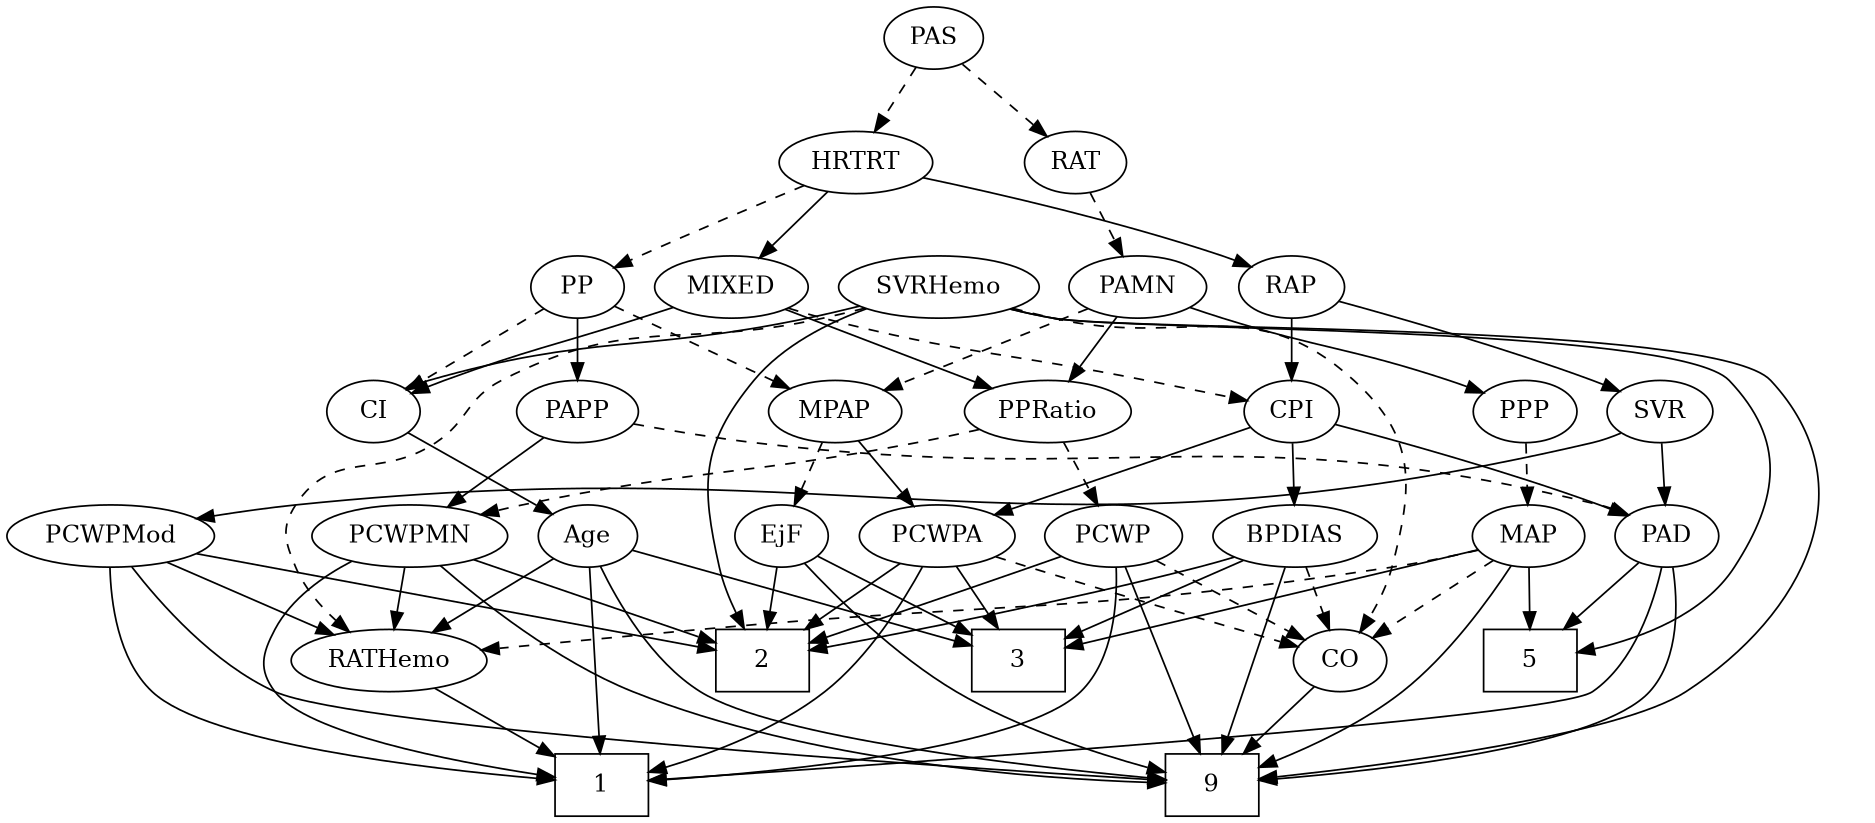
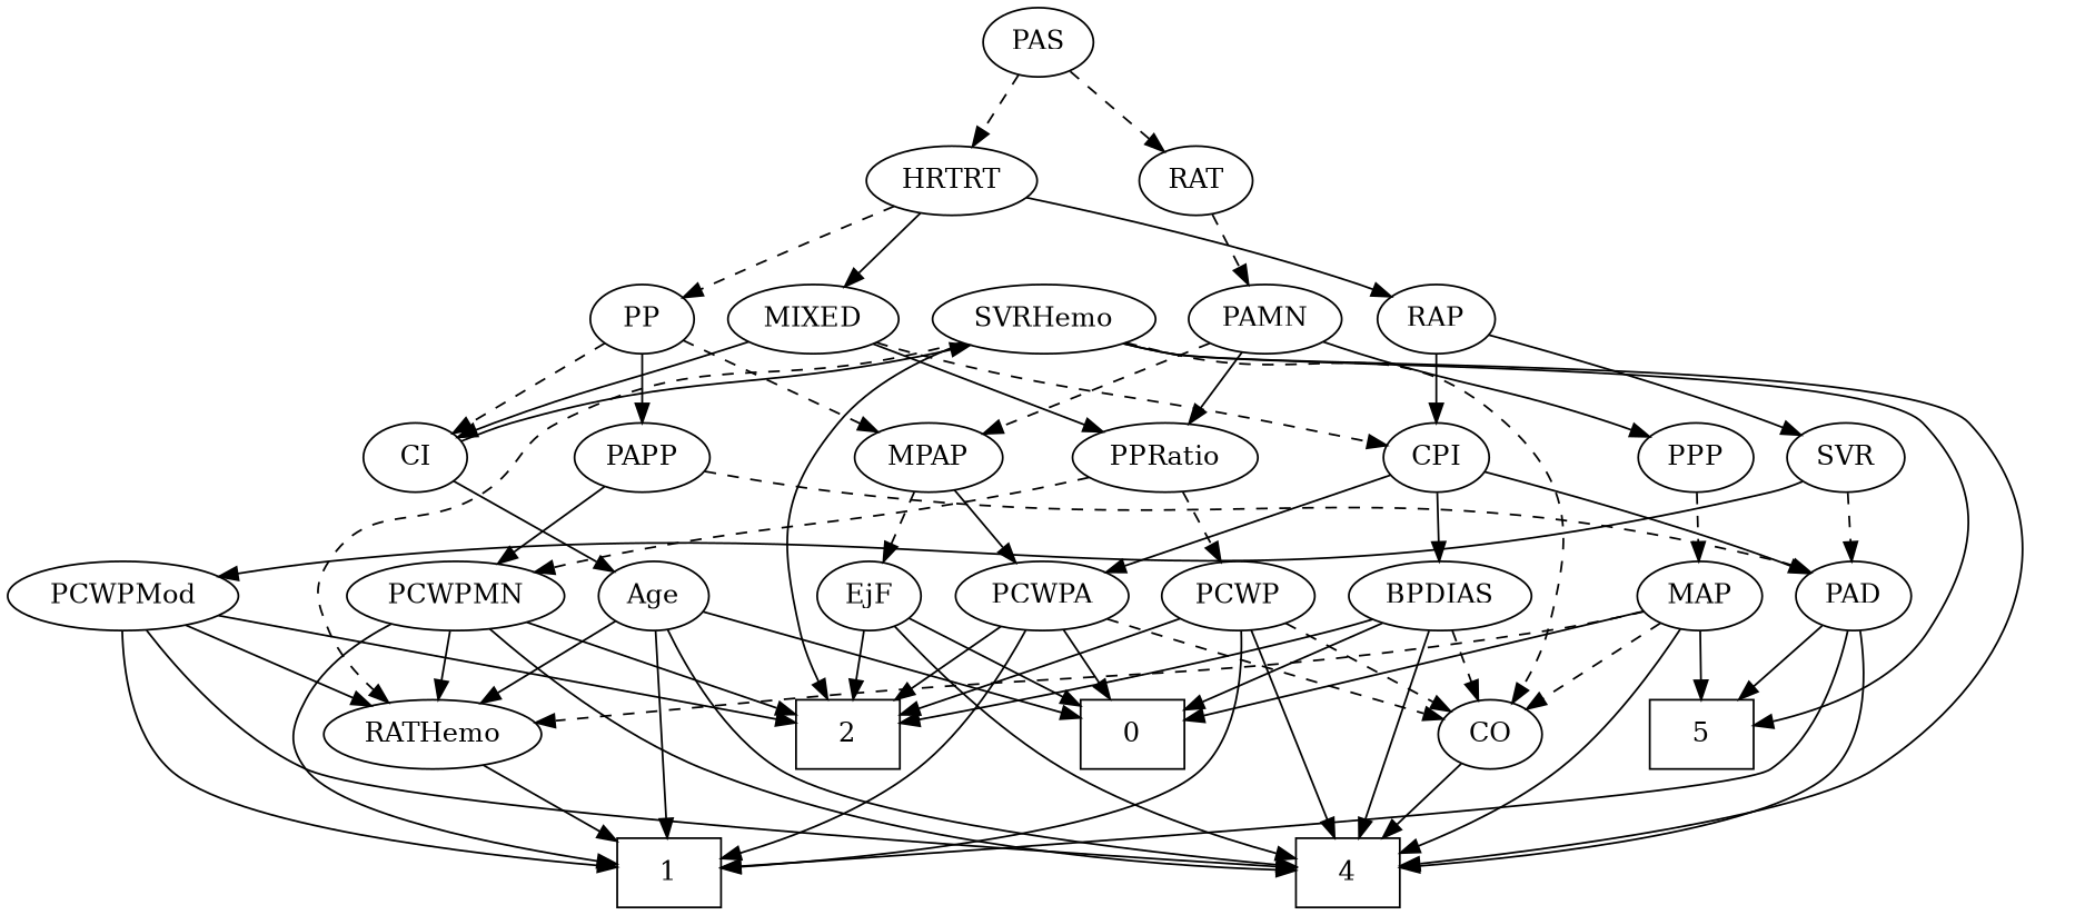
  strict digraph {
    edge [style=solid]
    1 [height=0.5 shape=box width=0.75]
    2 [height=0.5 shape=box width=0.75]
-   3 [height=0.5 shape=box width=0.75]
-   4 [height=0.5 shape=box width=0.75 label=9]
+   3 [height=0.5 shape=box width=0.75 label=0]
+   4 [height=0.5 shape=box width=0.75]
    5 [height=0.5 shape=box width=0.75]
    Age [height=0.5 width=0.75]
    RATHemo [height=0.5 width=1.3721]
    EjF [height=0.5 width=0.75]
    RAP [height=0.5 width=0.77632]
    CPI [height=0.5 width=0.75]
    SVR [height=0.5 width=0.77632]
    PCWPA [height=0.5 width=1.1555]
    PAD [height=0.5 width=0.79437]
    BPDIAS [height=0.5 width=1.1735]
    PCWPMod [height=0.5 width=1.4443]
    CO [height=0.5 width=0.75]
    MIXED [height=0.5 width=1.1193]
    PPRatio [height=0.5 width=1.1013]
    CI [height=0.5 width=0.75]
    PCWPMN [height=0.5 width=1.3902]
    PCWP [height=0.5 width=0.97491]
    SVRHemo [height=0.5 width=1.3902]
    MPAP [height=0.5 width=0.97491]
    PAPP [height=0.5 width=0.88464]
    PAS [height=0.5 width=0.75]
    RAT [height=0.5 width=0.75827]
    HRTRT [height=0.5 width=1.1013]
    PAMN [height=0.5 width=1.011]
    PP [height=0.5 width=0.75]
    PPP [height=0.5 width=0.75]
    MAP [height=0.5 width=0.84854]
    Age -> 1
    Age -> 3
    Age -> 4
    Age -> RATHemo
    RATHemo -> 1
    EjF -> 2
    EjF -> 3
    EjF -> 4
    RAP -> CPI
    RAP -> SVR
    CPI -> PCWPA
    CPI -> PAD
    CPI -> BPDIAS
-   SVR -> PAD
+   SVR -> PAD [style=dashed]
    SVR -> PCWPMod
    PCWPA -> 1
    PCWPA -> 2
    PCWPA -> 3
    PCWPA -> CO [style=dashed]
    PAD -> 1
    PAD -> 4
    PAD -> 5
    BPDIAS -> 2
    BPDIAS -> 3
    BPDIAS -> 4
    BPDIAS -> CO [style=dashed]
    PCWPMod -> 1
    PCWPMod -> 2
    PCWPMod -> 4
    PCWPMod -> RATHemo
    CO -> 4
    MIXED -> CPI [style=dashed]
    MIXED -> PPRatio
    MIXED -> CI
    PPRatio -> PCWPMN [style=dashed]
    PPRatio -> PCWP [style=dashed]
    CI -> Age
-   SVRHemo -> CI
+   CI -> SVRHemo
    PCWPMN -> 1
    PCWPMN -> 2
    PCWPMN -> 4
    PCWPMN -> RATHemo
    PCWP -> 1
    PCWP -> 2
    PCWP -> 4
    PCWP -> CO [style=dashed]
    SVRHemo -> 2
    SVRHemo -> 4
    SVRHemo -> 5
    SVRHemo -> RATHemo [style=dashed]
    SVRHemo -> CO [style=dashed]
    MPAP -> EjF [style=dashed]
    MPAP -> PCWPA
    PAPP -> PAD [style=dashed]
    PAPP -> PCWPMN
    PAS -> RAT [style=dashed]
    PAS -> HRTRT [style=dashed]
    RAT -> PAMN [style=dashed]
    HRTRT -> RAP
    HRTRT -> MIXED
    HRTRT -> PP [style=dashed]
    PAMN -> PPRatio
    PAMN -> MPAP [style=dashed]
    PAMN -> PPP
    PP -> CI [style=dashed]
    PP -> MPAP [style=dashed]
    PP -> PAPP
    PPP -> MAP [style=dashed]
    MAP -> 3
    MAP -> 4
    MAP -> 5
    MAP -> RATHemo [style=dashed]
    MAP -> CO [style=dashed]
  }
